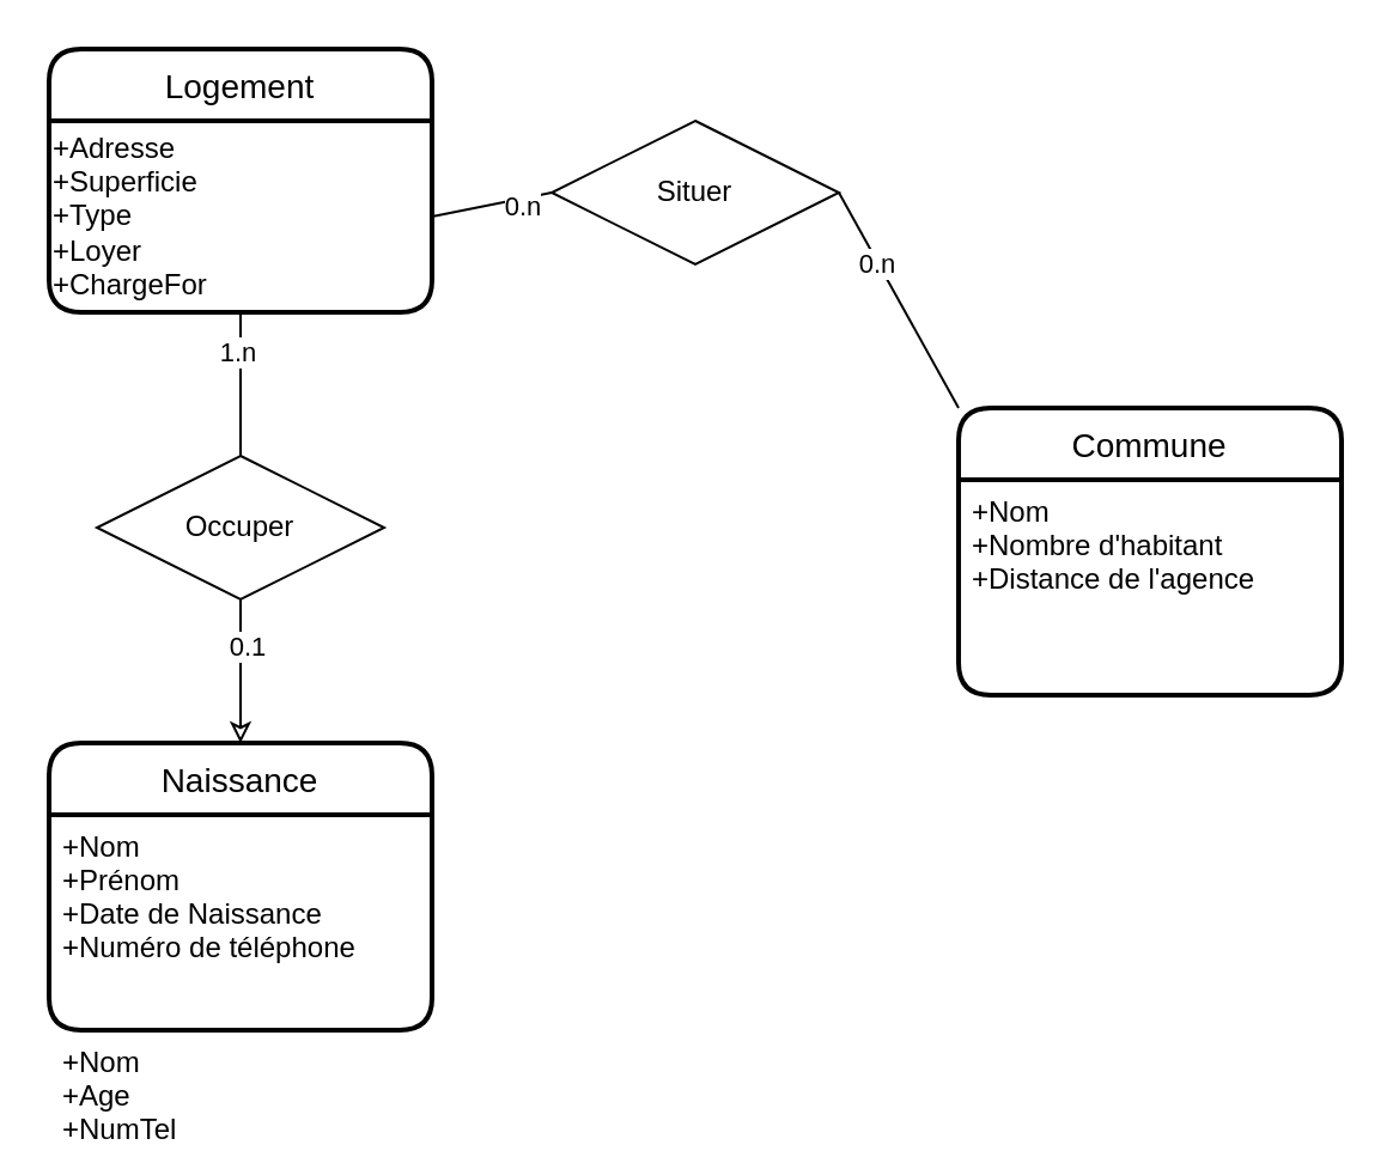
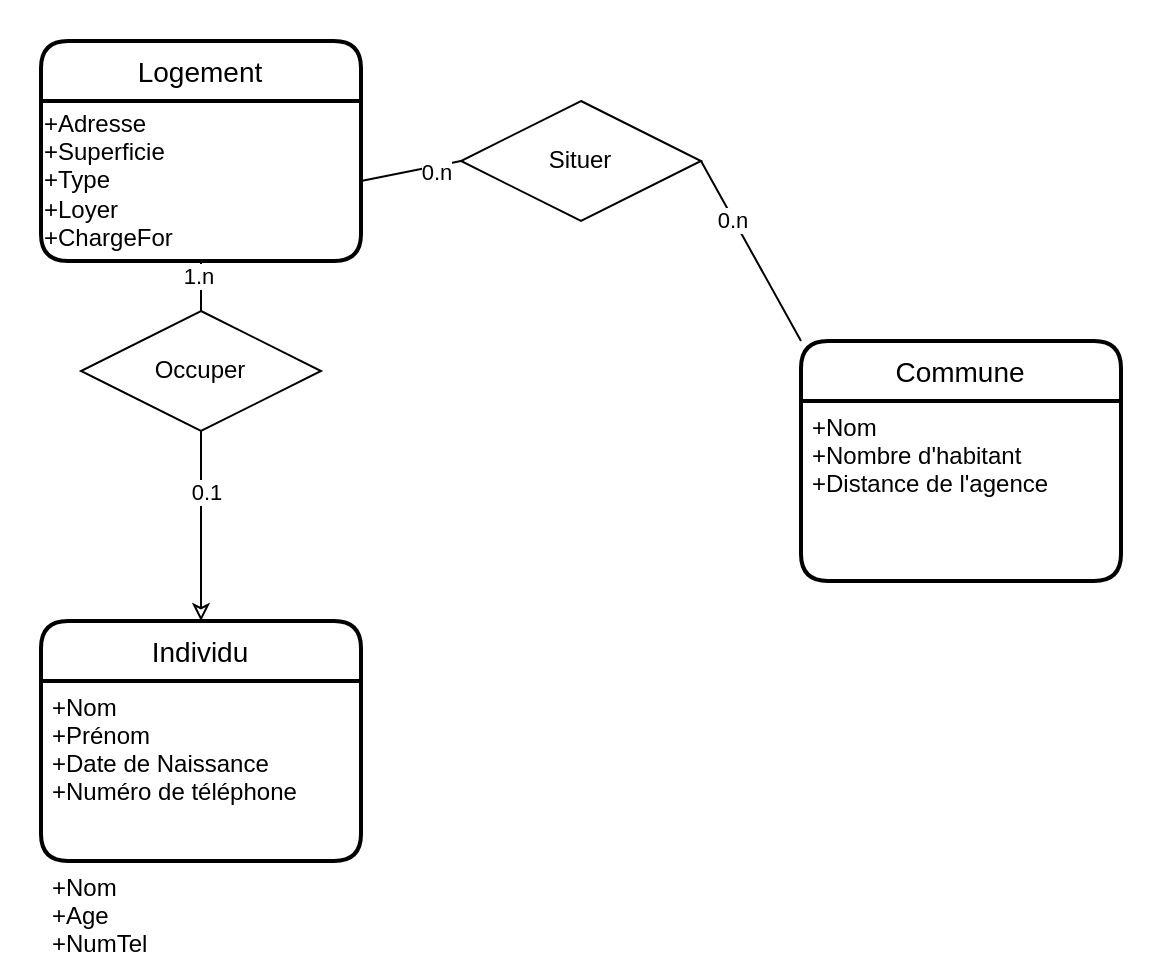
  <mxCell id="0" />
  <mxCell id="1" parent="0" />
  <mxCell id="2" value="Logement" style="swimlane;childLayout=stackLayout;horizontal=1;startSize=30;horizontalStack=0;rounded=1;fontSize=14;fontStyle=0;strokeWidth=2;resizeParent=0;resizeLast=1;shadow=0;dashed=0;align=center;fillColor=none;" parent="1" vertex="1"><mxGeometry x="20" y="20" width="160" height="110" as="geometry" /></mxCell>
  <mxCell id="3" value="+Adresse&lt;br&gt;&lt;div style=&quot;&quot;&gt;&lt;span style=&quot;background-color: initial;&quot;&gt;+Superficie&lt;/span&gt;&lt;/div&gt;+Type&amp;nbsp;&lt;br&gt;+Loyer&lt;br&gt;+ChargeFor" style="text;strokeColor=none;align=left;fillColor=none;html=1;verticalAlign=middle;whiteSpace=wrap;rounded=0;" parent="2" vertex="1"><mxGeometry y="30" width="160" height="80" as="geometry" /></mxCell>
- <mxCell id="4" value="Naissance" style="swimlane;childLayout=stackLayout;horizontal=1;startSize=30;horizontalStack=0;rounded=1;fontSize=14;fontStyle=0;strokeWidth=2;resizeParent=0;resizeLast=1;shadow=0;dashed=0;align=center;fillColor=default;" parent="1" vertex="1"><mxGeometry x="20" y="310" width="160" height="120" as="geometry" /></mxCell>
+ <mxCell id="4" value="Individu" style="swimlane;childLayout=stackLayout;horizontal=1;startSize=30;horizontalStack=0;rounded=1;fontSize=14;fontStyle=0;strokeWidth=2;resizeParent=0;resizeLast=1;shadow=0;dashed=0;align=center;fillColor=default;" parent="1" vertex="1"><mxGeometry x="20" y="310" width="160" height="120" as="geometry" /></mxCell>
  <mxCell id="5" value="+Nom&#10;+Prénom&#10;+Date de Naissance&#10;+Numéro de téléphone" style="align=left;strokeColor=none;fillColor=none;spacingLeft=4;fontSize=12;verticalAlign=top;resizable=0;rotatable=0;part=1;" parent="4" vertex="1"><mxGeometry y="30" width="160" height="90" as="geometry" /></mxCell>
  <mxCell id="6" value="+Nom&#10;+Age&#10;+NumTel" style="align=left;strokeColor=none;fillColor=none;spacingLeft=4;fontSize=12;verticalAlign=top;resizable=0;rotatable=0;part=1;" vertex="1" parent="4"><mxGeometry y="120" width="160" as="geometry" /></mxCell>
  <mxCell id="7" style="edgeStyle=none;html=1;entryX=1;entryY=0.25;entryDx=0;entryDy=0;" parent="4" source="4" target="5" edge="1"><mxGeometry relative="1" as="geometry" /></mxCell>
  <mxCell id="8" value="Commune" style="swimlane;childLayout=stackLayout;horizontal=1;startSize=30;horizontalStack=0;rounded=1;fontSize=14;fontStyle=0;strokeWidth=2;resizeParent=0;resizeLast=1;shadow=0;dashed=0;align=center;" parent="1" vertex="1"><mxGeometry x="400" y="170" width="160" height="120" as="geometry" /></mxCell>
  <mxCell id="9" value="+Nom &#10;+Nombre d'habitant&#10;+Distance de l'agence" style="align=left;strokeColor=none;fillColor=none;spacingLeft=4;fontSize=12;verticalAlign=top;resizable=0;rotatable=0;part=1;" parent="8" vertex="1"><mxGeometry y="30" width="160" height="90" as="geometry" /></mxCell>
  <mxCell id="10" style="edgeStyle=none;html=1;exitX=0.5;exitY=1;exitDx=0;exitDy=0;entryX=0.5;entryY=0;entryDx=0;entryDy=0;endArrow=classic;endFill=0;" parent="1" source="12" target="4" edge="1"><mxGeometry relative="1" as="geometry" /></mxCell>
  <mxCell id="11" value="0.1" style="edgeLabel;html=1;align=center;verticalAlign=middle;resizable=0;points=[];" parent="10" vertex="1" connectable="0"><mxGeometry x="-0.35" y="2" relative="1" as="geometry"><mxPoint y="-1" as="offset" /></mxGeometry></mxCell>
- <mxCell id="12" value="Occuper" style="shape=rhombus;perimeter=rhombusPerimeter;whiteSpace=wrap;html=1;align=center;fillColor=none;" parent="1" vertex="1"><mxGeometry x="40" y="190" width="120" height="60" as="geometry" /></mxCell>
+ <mxCell id="12" value="Occuper" style="shape=rhombus;perimeter=rhombusPerimeter;whiteSpace=wrap;html=1;align=center;fillColor=none;" parent="1" vertex="1"><mxGeometry x="40" y="155" width="120" height="60" as="geometry" /></mxCell>
  <mxCell id="13" value="" style="endArrow=none;html=1;exitX=0.5;exitY=0;exitDx=0;exitDy=0;entryX=0.5;entryY=1;entryDx=0;entryDy=0;" parent="1" source="12" edge="1" target="3"><mxGeometry width="50" height="50" relative="1" as="geometry"><mxPoint x="190" y="170" as="sourcePoint" /><mxPoint x="110" y="110" as="targetPoint" /></mxGeometry></mxCell>
  <mxCell id="14" value="1.n" style="edgeLabel;html=1;align=center;verticalAlign=middle;resizable=0;points=[];" parent="13" vertex="1" connectable="0"><mxGeometry x="0.461" y="2" relative="1" as="geometry"><mxPoint as="offset" /></mxGeometry></mxCell>
  <mxCell id="15" value="" style="edgeStyle=none;html=1;exitX=1;exitY=0.5;exitDx=0;exitDy=0;entryX=0;entryY=0.5;entryDx=0;entryDy=0;endArrow=none;" parent="1" source="3" target="19" edge="1"><mxGeometry relative="1" as="geometry"><mxPoint x="180" y="80" as="sourcePoint" /><mxPoint x="400" y="80" as="targetPoint" /></mxGeometry></mxCell>
  <mxCell id="16" value="0.n" style="edgeLabel;html=1;align=center;verticalAlign=middle;resizable=0;points=[];" parent="15" vertex="1" connectable="0"><mxGeometry x="0.48" y="-3" relative="1" as="geometry"><mxPoint as="offset" /></mxGeometry></mxCell>
  <mxCell id="17" style="edgeStyle=none;html=1;exitX=1;exitY=0.5;exitDx=0;exitDy=0;entryX=0;entryY=0;entryDx=0;entryDy=0;endArrow=none;endFill=0;" parent="1" source="19" target="8" edge="1"><mxGeometry relative="1" as="geometry" /></mxCell>
  <mxCell id="18" value="0.n" style="edgeLabel;html=1;align=center;verticalAlign=middle;resizable=0;points=[];" parent="17" vertex="1" connectable="0"><mxGeometry x="-0.366" y="-1" relative="1" as="geometry"><mxPoint as="offset" /></mxGeometry></mxCell>
  <mxCell id="19" value="Situer" style="shape=rhombus;perimeter=rhombusPerimeter;whiteSpace=wrap;html=1;align=center;fillColor=none;" parent="1" vertex="1"><mxGeometry x="230" y="50" width="120" height="60" as="geometry" /></mxCell>
  <mxCell id="20" value="" style="endArrow=none;html=1;" parent="1" edge="1"><mxGeometry width="50" height="50" relative="1" as="geometry"><mxPoint x="180" y="390" as="sourcePoint" /><mxPoint x="180" y="390" as="targetPoint" /></mxGeometry></mxCell>
